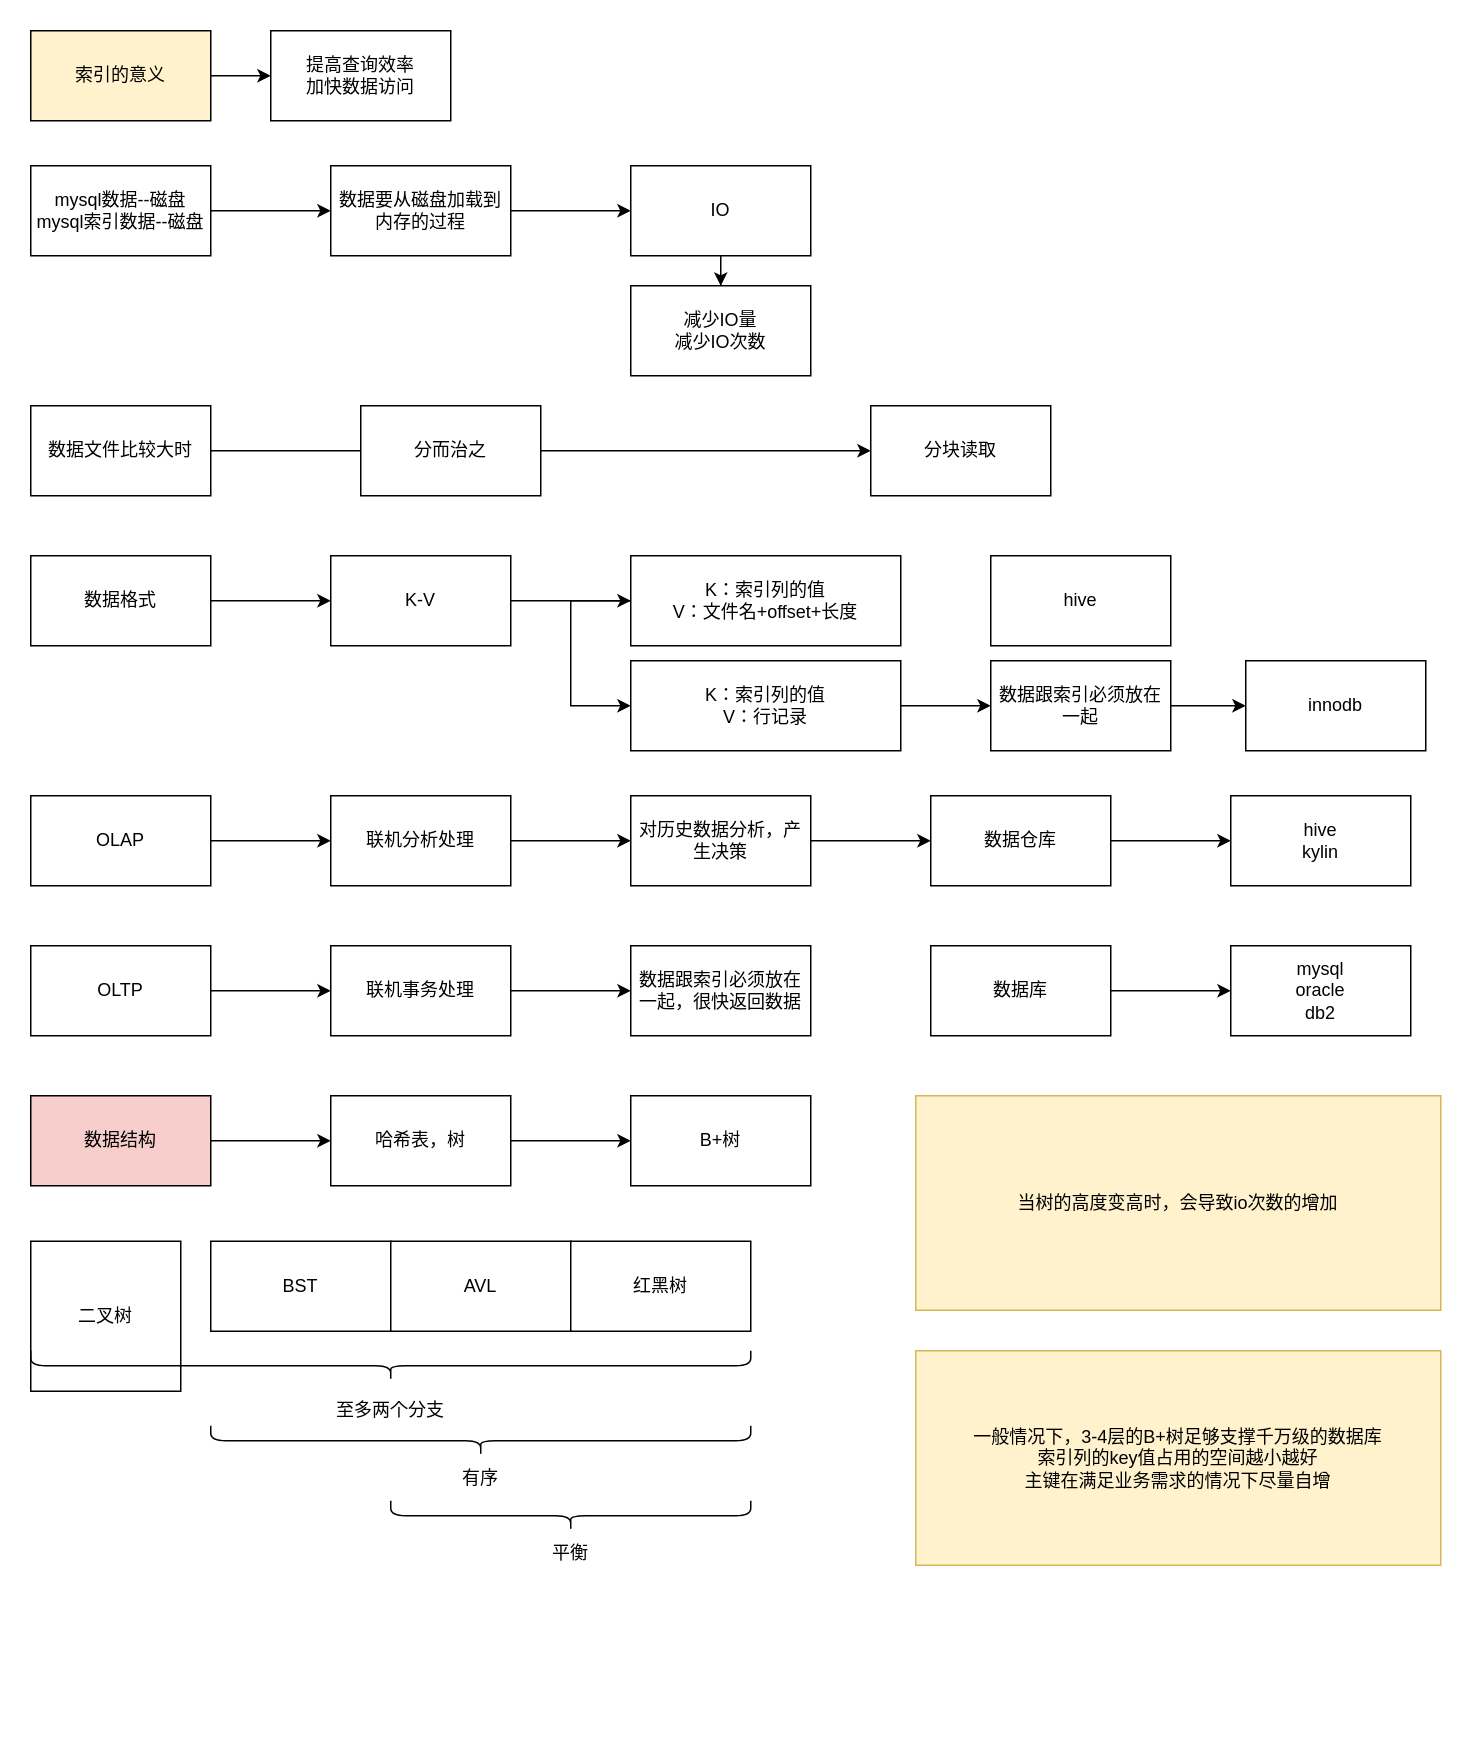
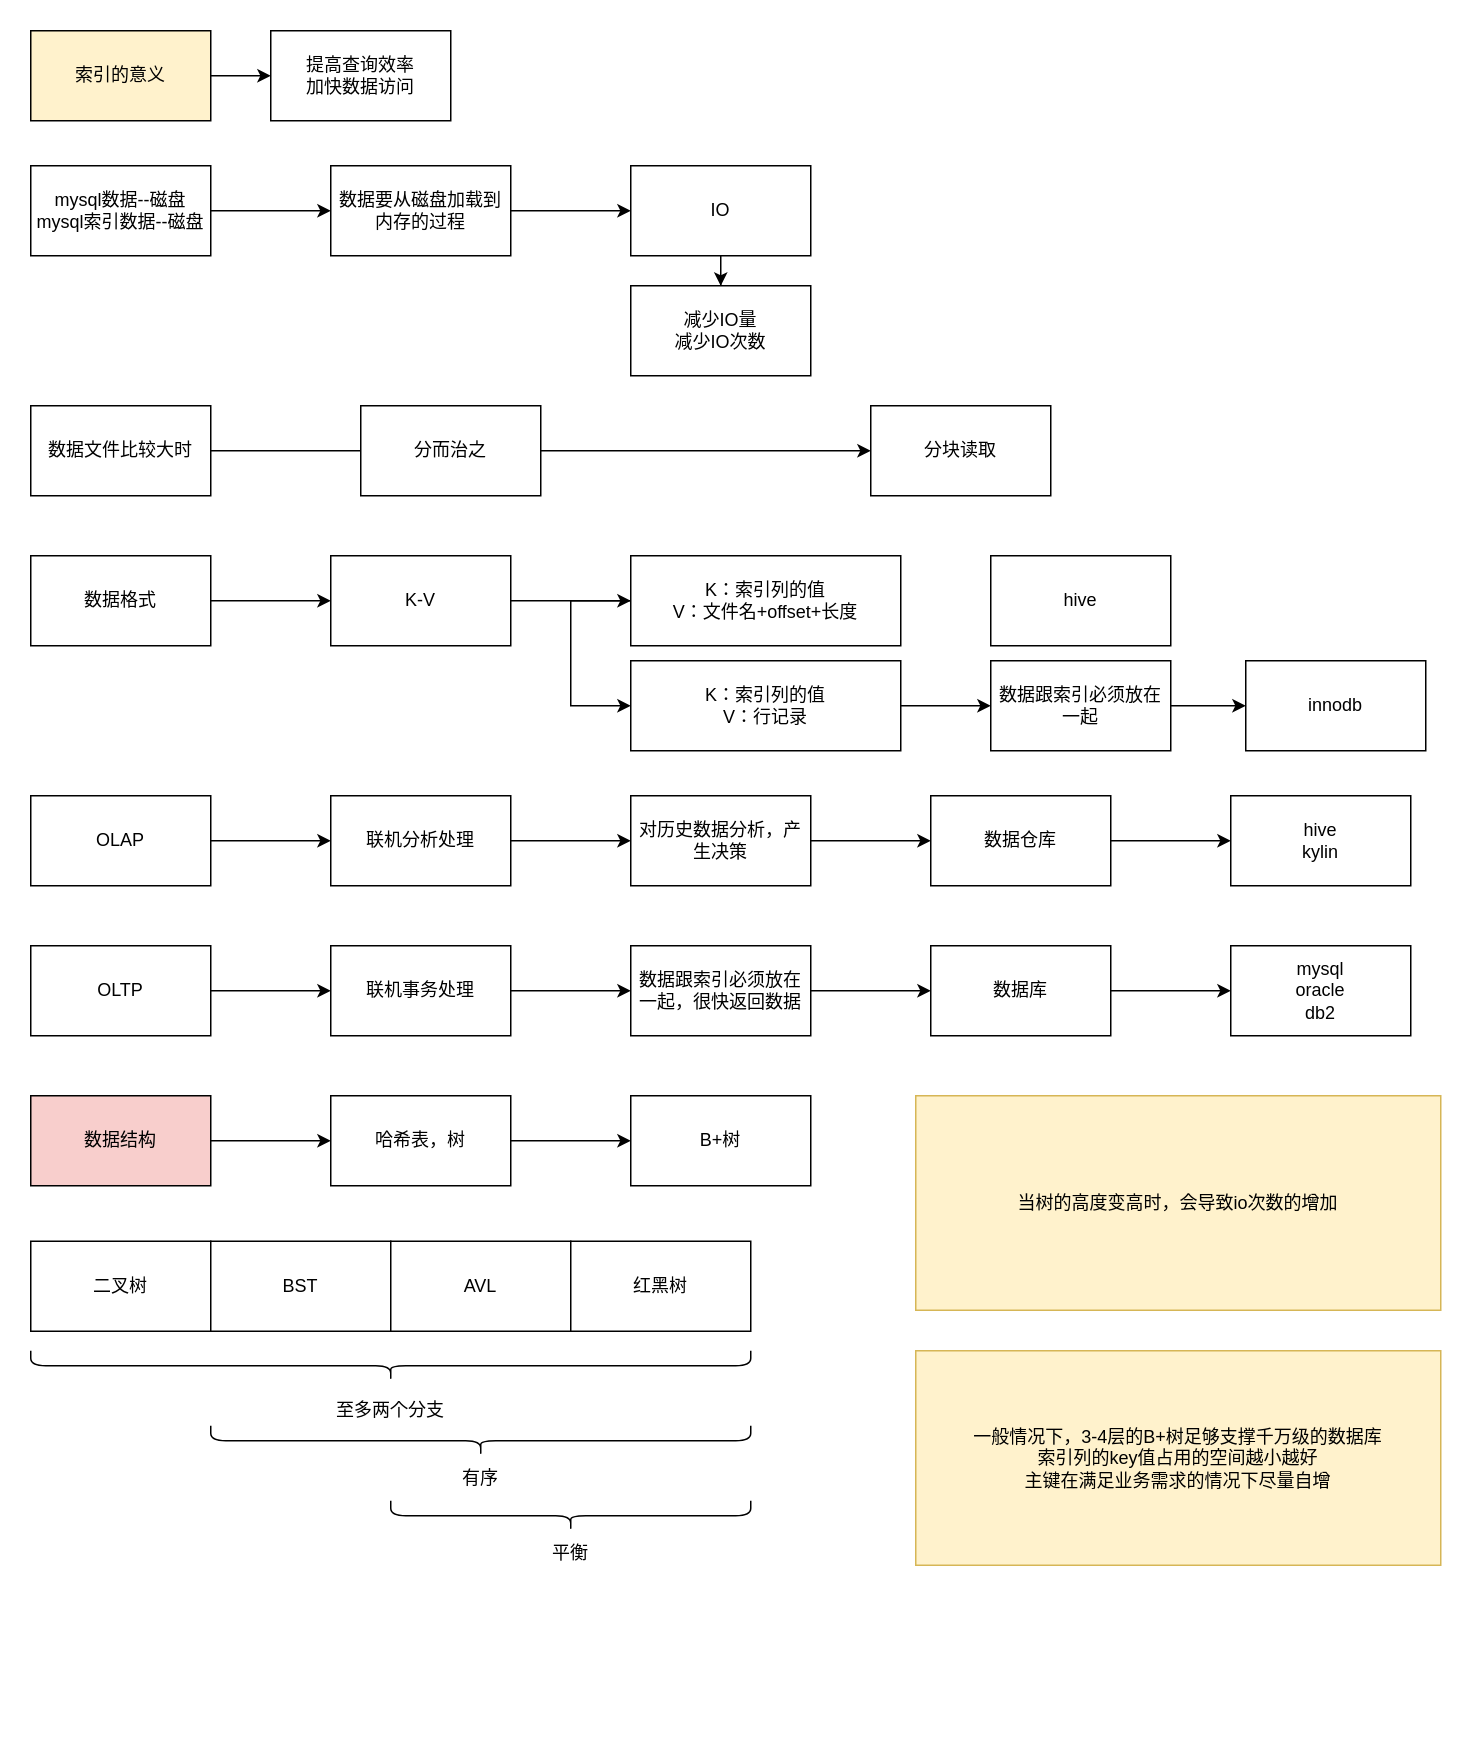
  <mxCell id="0" />
  <mxCell id="1" parent="0" />
  <mxCell id="2" value="" style="edgeStyle=orthogonalEdgeStyle;rounded=0;orthogonalLoop=1;jettySize=auto;html=1;" edge="1" parent="1" source="3" target="4"><mxGeometry relative="1" as="geometry" /></mxCell>
  <mxCell id="3" value="索引的意义" style="rounded=0;whiteSpace=wrap;html=1;fillColor=#fff2cc;" vertex="1" parent="1"><mxGeometry x="20" y="20" width="120" height="60" as="geometry" /></mxCell>
  <mxCell id="4" value="提高查询效率&lt;br&gt;加快数据访问" style="rounded=0;whiteSpace=wrap;html=1;" vertex="1" parent="1"><mxGeometry x="180" y="20" width="120" height="60" as="geometry" /></mxCell>
  <mxCell id="5" value="" style="edgeStyle=orthogonalEdgeStyle;rounded=0;orthogonalLoop=1;jettySize=auto;html=1;" edge="1" parent="1" source="6" target="8"><mxGeometry relative="1" as="geometry" /></mxCell>
  <mxCell id="6" value="mysql数据--磁盘&lt;br&gt;mysql索引数据--磁盘" style="rounded=0;whiteSpace=wrap;html=1;" vertex="1" parent="1"><mxGeometry x="20" y="110" width="120" height="60" as="geometry" /></mxCell>
  <mxCell id="7" value="" style="edgeStyle=orthogonalEdgeStyle;rounded=0;orthogonalLoop=1;jettySize=auto;html=1;" edge="1" parent="1" source="8" target="10"><mxGeometry relative="1" as="geometry" /></mxCell>
  <mxCell id="8" value="数据要从磁盘加载到内存的过程" style="whiteSpace=wrap;html=1;rounded=0;" vertex="1" parent="1"><mxGeometry x="220" y="110" width="120" height="60" as="geometry" /></mxCell>
  <mxCell id="9" value="" style="edgeStyle=orthogonalEdgeStyle;rounded=0;orthogonalLoop=1;jettySize=auto;html=1;" edge="1" parent="1" source="10" target="11"><mxGeometry relative="1" as="geometry" /></mxCell>
  <mxCell id="10" value="IO" style="whiteSpace=wrap;html=1;rounded=0;" vertex="1" parent="1"><mxGeometry x="420" y="110" width="120" height="60" as="geometry" /></mxCell>
  <mxCell id="11" value="减少IO量&lt;br&gt;减少IO次数" style="whiteSpace=wrap;html=1;rounded=0;" vertex="1" parent="1"><mxGeometry x="420" y="190" width="120" height="60" as="geometry" /></mxCell>
  <mxCell id="12" value="" style="edgeStyle=orthogonalEdgeStyle;rounded=0;orthogonalLoop=1;jettySize=auto;html=1;" edge="1" parent="1" source="15" target="14"><mxGeometry relative="1" as="geometry" /></mxCell>
  <mxCell id="13" value="数据文件比较大时" style="rounded=0;whiteSpace=wrap;html=1;" vertex="1" parent="1"><mxGeometry x="20" y="270" width="120" height="60" as="geometry" /></mxCell>
  <mxCell id="14" value="分块读取" style="whiteSpace=wrap;html=1;rounded=0;" vertex="1" parent="1"><mxGeometry x="580" y="270" width="120" height="60" as="geometry" /></mxCell>
  <mxCell id="15" value="分而治之" style="whiteSpace=wrap;html=1;rounded=0;" vertex="1" parent="1"><mxGeometry x="240" y="270" width="120" height="60" as="geometry" /></mxCell>
  <mxCell id="16" value="" style="endArrow=none;html=1;rounded=0;entryX=0;entryY=0.5;entryDx=0;entryDy=0;exitX=1;exitY=0.5;exitDx=0;exitDy=0;" edge="1" parent="1" source="13" target="15"><mxGeometry width="50" height="50" relative="1" as="geometry"><mxPoint x="190" y="350" as="sourcePoint" /><mxPoint x="210" y="300" as="targetPoint" /></mxGeometry></mxCell>
  <mxCell id="17" value="" style="edgeStyle=orthogonalEdgeStyle;rounded=0;orthogonalLoop=1;jettySize=auto;html=1;" edge="1" parent="1" source="18" target="20"><mxGeometry relative="1" as="geometry" /></mxCell>
  <mxCell id="18" value="数据格式" style="rounded=0;whiteSpace=wrap;html=1;" vertex="1" parent="1"><mxGeometry x="20" y="370" width="120" height="60" as="geometry" /></mxCell>
  <mxCell id="19" value="" style="edgeStyle=orthogonalEdgeStyle;rounded=0;orthogonalLoop=1;jettySize=auto;html=1;" edge="1" parent="1" source="20" target="22"><mxGeometry relative="1" as="geometry" /></mxCell>
  <mxCell id="20" value="K-V" style="whiteSpace=wrap;html=1;rounded=0;" vertex="1" parent="1"><mxGeometry x="220" y="370" width="120" height="60" as="geometry" /></mxCell>
  <mxCell id="21" value="" style="edgeStyle=orthogonalEdgeStyle;rounded=0;orthogonalLoop=1;jettySize=auto;html=1;" edge="1" parent="1" source="22" target="24"><mxGeometry relative="1" as="geometry"><Array as="points"><mxPoint x="380" y="400" /><mxPoint x="380" y="470" /><mxPoint x="510" y="470" /></Array></mxGeometry></mxCell>
  <mxCell id="22" value="K：索引列的值&lt;br&gt;V：文件名+offset+长度" style="whiteSpace=wrap;html=1;rounded=0;" vertex="1" parent="1"><mxGeometry x="420" y="370" width="180" height="60" as="geometry" /></mxCell>
  <mxCell id="23" value="" style="edgeStyle=orthogonalEdgeStyle;rounded=0;orthogonalLoop=1;jettySize=auto;html=1;" edge="1" parent="1" source="24" target="26"><mxGeometry relative="1" as="geometry" /></mxCell>
  <mxCell id="24" value="K：索引列的值&lt;br&gt;V：行记录" style="whiteSpace=wrap;html=1;rounded=0;" vertex="1" parent="1"><mxGeometry x="420" y="440" width="180" height="60" as="geometry" /></mxCell>
  <mxCell id="25" value="" style="edgeStyle=orthogonalEdgeStyle;rounded=0;orthogonalLoop=1;jettySize=auto;html=1;" edge="1" parent="1" source="26" target="27"><mxGeometry relative="1" as="geometry" /></mxCell>
  <mxCell id="26" value="数据跟索引必须放在一起" style="whiteSpace=wrap;html=1;rounded=0;" vertex="1" parent="1"><mxGeometry x="660" y="440" width="120" height="60" as="geometry" /></mxCell>
  <mxCell id="27" value="innodb" style="whiteSpace=wrap;html=1;rounded=0;" vertex="1" parent="1"><mxGeometry x="830" y="440" width="120" height="60" as="geometry" /></mxCell>
  <mxCell id="28" value="" style="edgeStyle=orthogonalEdgeStyle;rounded=0;orthogonalLoop=1;jettySize=auto;html=1;" edge="1" parent="1" source="29" target="31"><mxGeometry relative="1" as="geometry" /></mxCell>
  <mxCell id="29" value="OLAP" style="rounded=0;whiteSpace=wrap;html=1;" vertex="1" parent="1"><mxGeometry x="20" y="530" width="120" height="60" as="geometry" /></mxCell>
  <mxCell id="30" value="" style="edgeStyle=orthogonalEdgeStyle;rounded=0;orthogonalLoop=1;jettySize=auto;html=1;" edge="1" parent="1" source="31" target="33"><mxGeometry relative="1" as="geometry" /></mxCell>
  <mxCell id="31" value="联机分析处理" style="whiteSpace=wrap;html=1;rounded=0;" vertex="1" parent="1"><mxGeometry x="220" y="530" width="120" height="60" as="geometry" /></mxCell>
  <mxCell id="32" value="" style="edgeStyle=orthogonalEdgeStyle;rounded=0;orthogonalLoop=1;jettySize=auto;html=1;" edge="1" parent="1" source="33" target="35"><mxGeometry relative="1" as="geometry" /></mxCell>
  <mxCell id="33" value="对历史数据分析，产生决策" style="whiteSpace=wrap;html=1;rounded=0;" vertex="1" parent="1"><mxGeometry x="420" y="530" width="120" height="60" as="geometry" /></mxCell>
  <mxCell id="34" value="" style="edgeStyle=orthogonalEdgeStyle;rounded=0;orthogonalLoop=1;jettySize=auto;html=1;" edge="1" parent="1" source="35" target="36"><mxGeometry relative="1" as="geometry" /></mxCell>
  <mxCell id="35" value="数据仓库" style="whiteSpace=wrap;html=1;rounded=0;" vertex="1" parent="1"><mxGeometry x="620" y="530" width="120" height="60" as="geometry" /></mxCell>
  <mxCell id="36" value="hive&lt;br&gt;kylin" style="whiteSpace=wrap;html=1;rounded=0;" vertex="1" parent="1"><mxGeometry x="820" y="530" width="120" height="60" as="geometry" /></mxCell>
  <mxCell id="37" value="" style="edgeStyle=orthogonalEdgeStyle;rounded=0;orthogonalLoop=1;jettySize=auto;html=1;" edge="1" parent="1" source="38" target="40"><mxGeometry relative="1" as="geometry" /></mxCell>
  <mxCell id="38" value="OLTP" style="rounded=0;whiteSpace=wrap;html=1;" vertex="1" parent="1"><mxGeometry x="20" y="630" width="120" height="60" as="geometry" /></mxCell>
  <mxCell id="39" value="" style="edgeStyle=orthogonalEdgeStyle;rounded=0;orthogonalLoop=1;jettySize=auto;html=1;" edge="1" parent="1" source="40" target="43"><mxGeometry relative="1" as="geometry" /></mxCell>
  <mxCell id="40" value="联机事务处理" style="whiteSpace=wrap;html=1;rounded=0;" vertex="1" parent="1"><mxGeometry x="220" y="630" width="120" height="60" as="geometry" /></mxCell>
  <mxCell id="41" value="hive" style="whiteSpace=wrap;html=1;rounded=0;" vertex="1" parent="1"><mxGeometry x="660" y="370" width="120" height="60" as="geometry" /></mxCell>
+ <mxCell id="42" value="" style="edgeStyle=orthogonalEdgeStyle;rounded=0;orthogonalLoop=1;jettySize=auto;html=1;" edge="1" parent="1" source="43" target="45"><mxGeometry relative="1" as="geometry" /></mxCell>
  <mxCell id="43" value="数据跟索引必须放在一起，很快返回数据" style="whiteSpace=wrap;html=1;rounded=0;" vertex="1" parent="1"><mxGeometry x="420" y="630" width="120" height="60" as="geometry" /></mxCell>
  <mxCell id="44" value="" style="edgeStyle=orthogonalEdgeStyle;rounded=0;orthogonalLoop=1;jettySize=auto;html=1;" edge="1" parent="1" source="45" target="46"><mxGeometry relative="1" as="geometry" /></mxCell>
  <mxCell id="45" value="数据库" style="whiteSpace=wrap;html=1;rounded=0;" vertex="1" parent="1"><mxGeometry x="620" y="630" width="120" height="60" as="geometry" /></mxCell>
  <mxCell id="46" value="mysql&lt;br&gt;oracle&lt;br&gt;db2" style="whiteSpace=wrap;html=1;rounded=0;" vertex="1" parent="1"><mxGeometry x="820" y="630" width="120" height="60" as="geometry" /></mxCell>
  <mxCell id="47" value="" style="edgeStyle=orthogonalEdgeStyle;rounded=0;orthogonalLoop=1;jettySize=auto;html=1;" edge="1" parent="1" source="48" target="50"><mxGeometry relative="1" as="geometry" /></mxCell>
  <mxCell id="48" value="数据结构" style="rounded=0;whiteSpace=wrap;html=1;fillColor=#f8cecc;" vertex="1" parent="1"><mxGeometry x="20" y="730" width="120" height="60" as="geometry" /></mxCell>
  <mxCell id="49" value="" style="edgeStyle=orthogonalEdgeStyle;rounded=0;orthogonalLoop=1;jettySize=auto;html=1;" edge="1" parent="1" source="50" target="51"><mxGeometry relative="1" as="geometry" /></mxCell>
  <mxCell id="50" value="哈希表，树" style="whiteSpace=wrap;html=1;rounded=0;" vertex="1" parent="1"><mxGeometry x="220" y="730" width="120" height="60" as="geometry" /></mxCell>
  <mxCell id="51" value="B+树" style="whiteSpace=wrap;html=1;rounded=0;" vertex="1" parent="1"><mxGeometry x="420" y="730" width="120" height="60" as="geometry" /></mxCell>
- <mxCell id="52" value="二叉树" style="rounded=0;whiteSpace=wrap;html=1;" vertex="1" parent="1"><mxGeometry x="20" y="827" width="100" height="100" as="geometry" /></mxCell>
+ <mxCell id="52" value="二叉树" style="rounded=0;whiteSpace=wrap;html=1;" vertex="1" parent="1"><mxGeometry x="20" y="827" width="120" height="60" as="geometry" /></mxCell>
  <mxCell id="53" value="BST" style="rounded=0;whiteSpace=wrap;html=1;" vertex="1" parent="1"><mxGeometry x="140" y="827" width="120" height="60" as="geometry" /></mxCell>
  <mxCell id="54" value="AVL" style="rounded=0;whiteSpace=wrap;html=1;" vertex="1" parent="1"><mxGeometry x="260" y="827" width="120" height="60" as="geometry" /></mxCell>
  <mxCell id="55" value="红黑树" style="rounded=0;whiteSpace=wrap;html=1;" vertex="1" parent="1"><mxGeometry x="380" y="827" width="120" height="60" as="geometry" /></mxCell>
  <mxCell id="56" value="" style="shape=curlyBracket;whiteSpace=wrap;html=1;rounded=1;labelPosition=left;verticalLabelPosition=middle;align=right;verticalAlign=middle;rotation=-90;" vertex="1" parent="1"><mxGeometry x="250" y="670" width="20" height="480" as="geometry" /></mxCell>
  <mxCell id="57" value="至多两个分支" style="text;html=1;strokeColor=none;fillColor=none;align=center;verticalAlign=middle;whiteSpace=wrap;rounded=0;" vertex="1" parent="1"><mxGeometry x="205" y="920" width="110" height="40" as="geometry" /></mxCell>
  <mxCell id="58" value="" style="shape=curlyBracket;whiteSpace=wrap;html=1;rounded=1;labelPosition=left;verticalLabelPosition=middle;align=right;verticalAlign=middle;rotation=-90;" vertex="1" parent="1"><mxGeometry x="310" y="780" width="20" height="360" as="geometry" /></mxCell>
  <mxCell id="59" value="有序" style="text;html=1;strokeColor=none;fillColor=none;align=center;verticalAlign=middle;whiteSpace=wrap;rounded=0;" vertex="1" parent="1"><mxGeometry x="290" y="970" width="60" height="30" as="geometry" /></mxCell>
  <mxCell id="60" value="" style="shape=curlyBracket;whiteSpace=wrap;html=1;rounded=1;labelPosition=left;verticalLabelPosition=middle;align=right;verticalAlign=middle;rotation=-90;" vertex="1" parent="1"><mxGeometry x="370" y="890" width="20" height="240" as="geometry" /></mxCell>
  <mxCell id="61" value="平衡" style="text;html=1;strokeColor=none;fillColor=none;align=center;verticalAlign=middle;whiteSpace=wrap;rounded=0;" vertex="1" parent="1"><mxGeometry x="350" y="1020" width="60" height="30" as="geometry" /></mxCell>
  <mxCell id="62" value="当树的高度变高时，会导致io次数的增加" style="rounded=0;whiteSpace=wrap;html=1;fillColor=#fff2cc;strokeColor=#d6b656;" vertex="1" parent="1"><mxGeometry x="610" y="730" width="350" height="143" as="geometry" /></mxCell>
  <mxCell id="63" value="一般情况下，3-4层的B+树足够支撑千万级的数据库&lt;br&gt;索引列的key值占用的空间越小越好&lt;br&gt;主键在满足业务需求的情况下尽量自增" style="rounded=0;whiteSpace=wrap;html=1;fillColor=#fff2cc;strokeColor=#d6b656;" vertex="1" parent="1"><mxGeometry x="610" y="900" width="350" height="143" as="geometry" /></mxCell>
